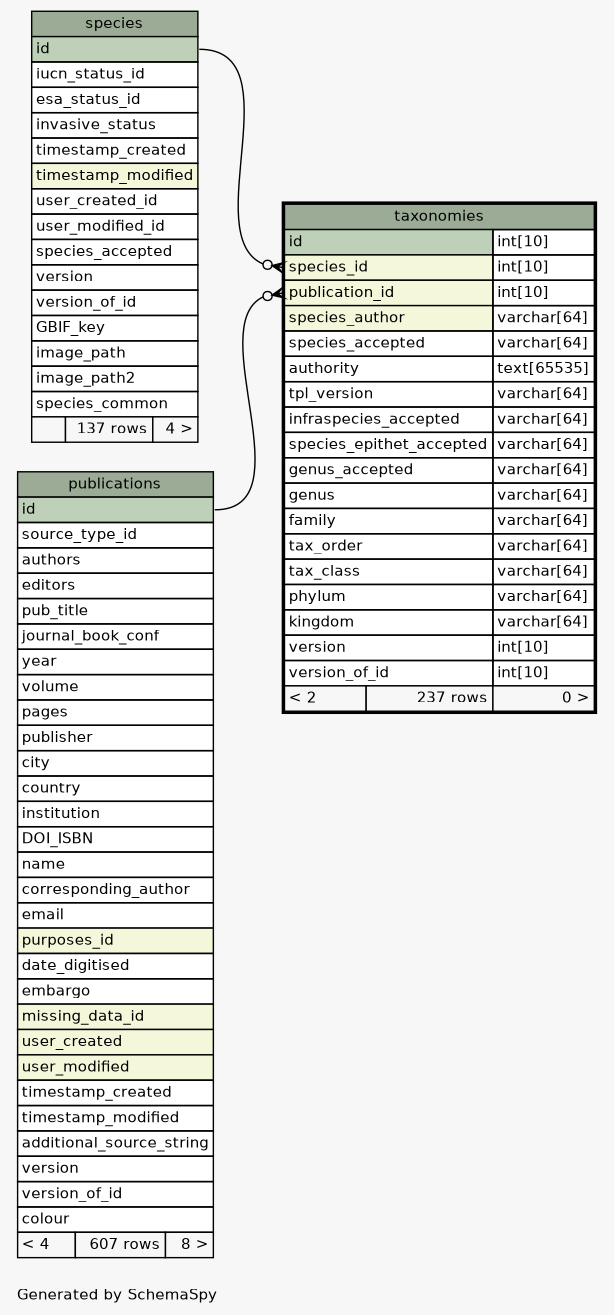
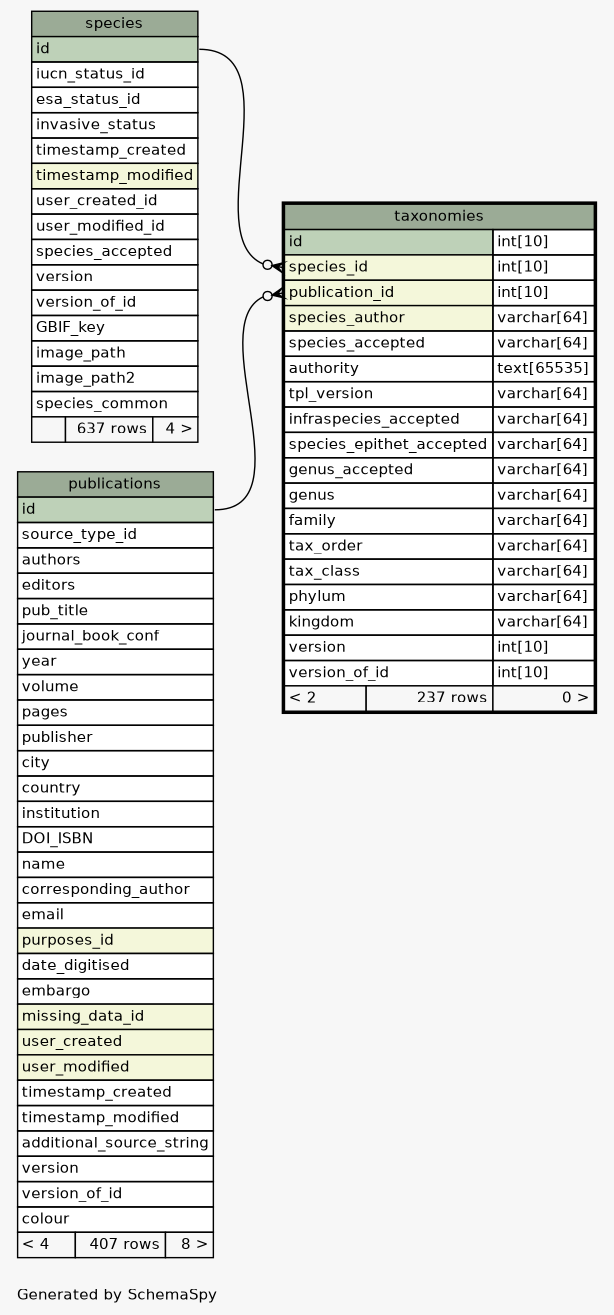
  digraph {
    bgcolor="#f7f7f7"
    fontname=Helvetica
    fontsize=11
    label="\nGenerated by SchemaSpy"
    labeljust=l
    nodesep=0.18
    rankdir=RL
    ranksep=0.46
    node [fontname=Helvetica fontsize=11 shape=plaintext]
    edge [arrowhead=none arrowsize=0.8 arrowtail=crowodot dir=back headport="id:e"]
    n1 [label=<     <TABLE BORDER="2" CELLBORDER="1" CELLSPACING="0" BGCOLOR="#ffffff">       <TR><TD COLSPAN="3" BGCOLOR="#9bab96" ALIGN="CENTER">taxonomies</TD></TR>       <TR><TD PORT="id" COLSPAN="2" BGCOLOR="#bed1b8" ALIGN="LEFT">id</TD><TD PORT="id.type" ALIGN="LEFT">int[10]</TD></TR>       <TR><TD PORT="species_id" COLSPAN="2" BGCOLOR="#f4f7da" ALIGN="LEFT">species_id</TD><TD PORT="species_id.type" ALIGN="LEFT">int[10]</TD></TR>       <TR><TD PORT="publication_id" COLSPAN="2" BGCOLOR="#f4f7da" ALIGN="LEFT">publication_id</TD><TD PORT="publication_id.type" ALIGN="LEFT">int[10]</TD></TR>       <TR><TD PORT="species_author" COLSPAN="2" BGCOLOR="#f4f7da" ALIGN="LEFT">species_author</TD><TD PORT="species_author.type" ALIGN="LEFT">varchar[64]</TD></TR>       <TR><TD PORT="species_accepted" COLSPAN="2" ALIGN="LEFT">species_accepted</TD><TD PORT="species_accepted.type" ALIGN="LEFT">varchar[64]</TD></TR>       <TR><TD PORT="authority" COLSPAN="2" ALIGN="LEFT">authority</TD><TD PORT="authority.type" ALIGN="LEFT">text[65535]</TD></TR>       <TR><TD PORT="tpl_version" COLSPAN="2" ALIGN="LEFT">tpl_version</TD><TD PORT="tpl_version.type" ALIGN="LEFT">varchar[64]</TD></TR>       <TR><TD PORT="infraspecies_accepted" COLSPAN="2" ALIGN="LEFT">infraspecies_accepted</TD><TD PORT="infraspecies_accepted.type" ALIGN="LEFT">varchar[64]</TD></TR>       <TR><TD PORT="species_epithet_accepted" COLSPAN="2" ALIGN="LEFT">species_epithet_accepted</TD><TD PORT="species_epithet_accepted.type" ALIGN="LEFT">varchar[64]</TD></TR>       <TR><TD PORT="genus_accepted" COLSPAN="2" ALIGN="LEFT">genus_accepted</TD><TD PORT="genus_accepted.type" ALIGN="LEFT">varchar[64]</TD></TR>       <TR><TD PORT="genus" COLSPAN="2" ALIGN="LEFT">genus</TD><TD PORT="genus.type" ALIGN="LEFT">varchar[64]</TD></TR>       <TR><TD PORT="family" COLSPAN="2" ALIGN="LEFT">family</TD><TD PORT="family.type" ALIGN="LEFT">varchar[64]</TD></TR>       <TR><TD PORT="tax_order" COLSPAN="2" ALIGN="LEFT">tax_order</TD><TD PORT="tax_order.type" ALIGN="LEFT">varchar[64]</TD></TR>       <TR><TD PORT="tax_class" COLSPAN="2" ALIGN="LEFT">tax_class</TD><TD PORT="tax_class.type" ALIGN="LEFT">varchar[64]</TD></TR>       <TR><TD PORT="phylum" COLSPAN="2" ALIGN="LEFT">phylum</TD><TD PORT="phylum.type" ALIGN="LEFT">varchar[64]</TD></TR>       <TR><TD PORT="kingdom" COLSPAN="2" ALIGN="LEFT">kingdom</TD><TD PORT="kingdom.type" ALIGN="LEFT">varchar[64]</TD></TR>       <TR><TD PORT="version" COLSPAN="2" ALIGN="LEFT">version</TD><TD PORT="version.type" ALIGN="LEFT">int[10]</TD></TR>       <TR><TD PORT="version_of_id" COLSPAN="2" ALIGN="LEFT">version_of_id</TD><TD PORT="version_of_id.type" ALIGN="LEFT">int[10]</TD></TR>       <TR><TD ALIGN="LEFT" BGCOLOR="#f7f7f7">&lt; 2</TD><TD ALIGN="RIGHT" BGCOLOR="#f7f7f7">237 rows</TD><TD ALIGN="RIGHT" BGCOLOR="#f7f7f7">0 &gt;</TD></TR>     </TABLE>>]
-   n2 [label=<     <TABLE BORDER="0" CELLBORDER="1" CELLSPACING="0" BGCOLOR="#ffffff">       <TR><TD COLSPAN="3" BGCOLOR="#9bab96" ALIGN="CENTER">publications</TD></TR>       <TR><TD PORT="id" COLSPAN="3" BGCOLOR="#bed1b8" ALIGN="LEFT">id</TD></TR>       <TR><TD PORT="source_type_id" COLSPAN="3" ALIGN="LEFT">source_type_id</TD></TR>       <TR><TD PORT="authors" COLSPAN="3" ALIGN="LEFT">authors</TD></TR>       <TR><TD PORT="editors" COLSPAN="3" ALIGN="LEFT">editors</TD></TR>       <TR><TD PORT="pub_title" COLSPAN="3" ALIGN="LEFT">pub_title</TD></TR>       <TR><TD PORT="journal_book_conf" COLSPAN="3" ALIGN="LEFT">journal_book_conf</TD></TR>       <TR><TD PORT="year" COLSPAN="3" ALIGN="LEFT">year</TD></TR>       <TR><TD PORT="volume" COLSPAN="3" ALIGN="LEFT">volume</TD></TR>       <TR><TD PORT="pages" COLSPAN="3" ALIGN="LEFT">pages</TD></TR>       <TR><TD PORT="publisher" COLSPAN="3" ALIGN="LEFT">publisher</TD></TR>       <TR><TD PORT="city" COLSPAN="3" ALIGN="LEFT">city</TD></TR>       <TR><TD PORT="country" COLSPAN="3" ALIGN="LEFT">country</TD></TR>       <TR><TD PORT="institution" COLSPAN="3" ALIGN="LEFT">institution</TD></TR>       <TR><TD PORT="DOI_ISBN" COLSPAN="3" ALIGN="LEFT">DOI_ISBN</TD></TR>       <TR><TD PORT="name" COLSPAN="3" ALIGN="LEFT">name</TD></TR>       <TR><TD PORT="corresponding_author" COLSPAN="3" ALIGN="LEFT">corresponding_author</TD></TR>       <TR><TD PORT="email" COLSPAN="3" ALIGN="LEFT">email</TD></TR>       <TR><TD PORT="purposes_id" COLSPAN="3" BGCOLOR="#f4f7da" ALIGN="LEFT">purposes_id</TD></TR>       <TR><TD PORT="date_digitised" COLSPAN="3" ALIGN="LEFT">date_digitised</TD></TR>       <TR><TD PORT="embargo" COLSPAN="3" ALIGN="LEFT">embargo</TD></TR>       <TR><TD PORT="missing_data_id" COLSPAN="3" BGCOLOR="#f4f7da" ALIGN="LEFT">missing_data_id</TD></TR>       <TR><TD PORT="user_created" COLSPAN="3" BGCOLOR="#f4f7da" ALIGN="LEFT">user_created</TD></TR>       <TR><TD PORT="user_modified" COLSPAN="3" BGCOLOR="#f4f7da" ALIGN="LEFT">user_modified</TD></TR>       <TR><TD PORT="timestamp_created" COLSPAN="3" ALIGN="LEFT">timestamp_created</TD></TR>       <TR><TD PORT="timestamp_modified" COLSPAN="3" ALIGN="LEFT">timestamp_modified</TD></TR>       <TR><TD PORT="additional_source_string" COLSPAN="3" ALIGN="LEFT">additional_source_string</TD></TR>       <TR><TD PORT="version" COLSPAN="3" ALIGN="LEFT">version</TD></TR>       <TR><TD PORT="version_of_id" COLSPAN="3" ALIGN="LEFT">version_of_id</TD></TR>       <TR><TD PORT="colour" COLSPAN="3" ALIGN="LEFT">colour</TD></TR>       <TR><TD ALIGN="LEFT" BGCOLOR="#f7f7f7">&lt; 4</TD><TD ALIGN="RIGHT" BGCOLOR="#f7f7f7">607 rows</TD><TD ALIGN="RIGHT" BGCOLOR="#f7f7f7">8 &gt;</TD></TR>     </TABLE>>]
-   n3 [label=<     <TABLE BORDER="0" CELLBORDER="1" CELLSPACING="0" BGCOLOR="#ffffff">       <TR><TD COLSPAN="3" BGCOLOR="#9bab96" ALIGN="CENTER">species</TD></TR>       <TR><TD PORT="id" COLSPAN="3" BGCOLOR="#bed1b8" ALIGN="LEFT">id</TD></TR>       <TR><TD PORT="iucn_status_id" COLSPAN="3" ALIGN="LEFT">iucn_status_id</TD></TR>       <TR><TD PORT="esa_status_id" COLSPAN="3" ALIGN="LEFT">esa_status_id</TD></TR>       <TR><TD PORT="invasive_status" COLSPAN="3" ALIGN="LEFT">invasive_status</TD></TR>       <TR><TD PORT="timestamp_created" COLSPAN="3" ALIGN="LEFT">timestamp_created</TD></TR>       <TR><TD PORT="timestamp_modified" COLSPAN="3" BGCOLOR="#f4f7da" ALIGN="LEFT">timestamp_modified</TD></TR>       <TR><TD PORT="user_created_id" COLSPAN="3" ALIGN="LEFT">user_created_id</TD></TR>       <TR><TD PORT="user_modified_id" COLSPAN="3" ALIGN="LEFT">user_modified_id</TD></TR>       <TR><TD PORT="species_accepted" COLSPAN="3" ALIGN="LEFT">species_accepted</TD></TR>       <TR><TD PORT="version" COLSPAN="3" ALIGN="LEFT">version</TD></TR>       <TR><TD PORT="version_of_id" COLSPAN="3" ALIGN="LEFT">version_of_id</TD></TR>       <TR><TD PORT="GBIF_key" COLSPAN="3" ALIGN="LEFT">GBIF_key</TD></TR>       <TR><TD PORT="image_path" COLSPAN="3" ALIGN="LEFT">image_path</TD></TR>       <TR><TD PORT="image_path2" COLSPAN="3" ALIGN="LEFT">image_path2</TD></TR>       <TR><TD PORT="species_common" COLSPAN="3" ALIGN="LEFT">species_common</TD></TR>       <TR><TD ALIGN="LEFT" BGCOLOR="#f7f7f7">  </TD><TD ALIGN="RIGHT" BGCOLOR="#f7f7f7">137 rows</TD><TD ALIGN="RIGHT" BGCOLOR="#f7f7f7">4 &gt;</TD></TR>     </TABLE>>]
+   n2 [label=<     <TABLE BORDER="0" CELLBORDER="1" CELLSPACING="0" BGCOLOR="#ffffff">       <TR><TD COLSPAN="3" BGCOLOR="#9bab96" ALIGN="CENTER">publications</TD></TR>       <TR><TD PORT="id" COLSPAN="3" BGCOLOR="#bed1b8" ALIGN="LEFT">id</TD></TR>       <TR><TD PORT="source_type_id" COLSPAN="3" ALIGN="LEFT">source_type_id</TD></TR>       <TR><TD PORT="authors" COLSPAN="3" ALIGN="LEFT">authors</TD></TR>       <TR><TD PORT="editors" COLSPAN="3" ALIGN="LEFT">editors</TD></TR>       <TR><TD PORT="pub_title" COLSPAN="3" ALIGN="LEFT">pub_title</TD></TR>       <TR><TD PORT="journal_book_conf" COLSPAN="3" ALIGN="LEFT">journal_book_conf</TD></TR>       <TR><TD PORT="year" COLSPAN="3" ALIGN="LEFT">year</TD></TR>       <TR><TD PORT="volume" COLSPAN="3" ALIGN="LEFT">volume</TD></TR>       <TR><TD PORT="pages" COLSPAN="3" ALIGN="LEFT">pages</TD></TR>       <TR><TD PORT="publisher" COLSPAN="3" ALIGN="LEFT">publisher</TD></TR>       <TR><TD PORT="city" COLSPAN="3" ALIGN="LEFT">city</TD></TR>       <TR><TD PORT="country" COLSPAN="3" ALIGN="LEFT">country</TD></TR>       <TR><TD PORT="institution" COLSPAN="3" ALIGN="LEFT">institution</TD></TR>       <TR><TD PORT="DOI_ISBN" COLSPAN="3" ALIGN="LEFT">DOI_ISBN</TD></TR>       <TR><TD PORT="name" COLSPAN="3" ALIGN="LEFT">name</TD></TR>       <TR><TD PORT="corresponding_author" COLSPAN="3" ALIGN="LEFT">corresponding_author</TD></TR>       <TR><TD PORT="email" COLSPAN="3" ALIGN="LEFT">email</TD></TR>       <TR><TD PORT="purposes_id" COLSPAN="3" BGCOLOR="#f4f7da" ALIGN="LEFT">purposes_id</TD></TR>       <TR><TD PORT="date_digitised" COLSPAN="3" ALIGN="LEFT">date_digitised</TD></TR>       <TR><TD PORT="embargo" COLSPAN="3" ALIGN="LEFT">embargo</TD></TR>       <TR><TD PORT="missing_data_id" COLSPAN="3" BGCOLOR="#f4f7da" ALIGN="LEFT">missing_data_id</TD></TR>       <TR><TD PORT="user_created" COLSPAN="3" BGCOLOR="#f4f7da" ALIGN="LEFT">user_created</TD></TR>       <TR><TD PORT="user_modified" COLSPAN="3" BGCOLOR="#f4f7da" ALIGN="LEFT">user_modified</TD></TR>       <TR><TD PORT="timestamp_created" COLSPAN="3" ALIGN="LEFT">timestamp_created</TD></TR>       <TR><TD PORT="timestamp_modified" COLSPAN="3" ALIGN="LEFT">timestamp_modified</TD></TR>       <TR><TD PORT="additional_source_string" COLSPAN="3" ALIGN="LEFT">additional_source_string</TD></TR>       <TR><TD PORT="version" COLSPAN="3" ALIGN="LEFT">version</TD></TR>       <TR><TD PORT="version_of_id" COLSPAN="3" ALIGN="LEFT">version_of_id</TD></TR>       <TR><TD PORT="colour" COLSPAN="3" ALIGN="LEFT">colour</TD></TR>       <TR><TD ALIGN="LEFT" BGCOLOR="#f7f7f7">&lt; 4</TD><TD ALIGN="RIGHT" BGCOLOR="#f7f7f7">407 rows</TD><TD ALIGN="RIGHT" BGCOLOR="#f7f7f7">8 &gt;</TD></TR>     </TABLE>>]
+   n3 [label=<     <TABLE BORDER="0" CELLBORDER="1" CELLSPACING="0" BGCOLOR="#ffffff">       <TR><TD COLSPAN="3" BGCOLOR="#9bab96" ALIGN="CENTER">species</TD></TR>       <TR><TD PORT="id" COLSPAN="3" BGCOLOR="#bed1b8" ALIGN="LEFT">id</TD></TR>       <TR><TD PORT="iucn_status_id" COLSPAN="3" ALIGN="LEFT">iucn_status_id</TD></TR>       <TR><TD PORT="esa_status_id" COLSPAN="3" ALIGN="LEFT">esa_status_id</TD></TR>       <TR><TD PORT="invasive_status" COLSPAN="3" ALIGN="LEFT">invasive_status</TD></TR>       <TR><TD PORT="timestamp_created" COLSPAN="3" ALIGN="LEFT">timestamp_created</TD></TR>       <TR><TD PORT="timestamp_modified" COLSPAN="3" BGCOLOR="#f4f7da" ALIGN="LEFT">timestamp_modified</TD></TR>       <TR><TD PORT="user_created_id" COLSPAN="3" ALIGN="LEFT">user_created_id</TD></TR>       <TR><TD PORT="user_modified_id" COLSPAN="3" ALIGN="LEFT">user_modified_id</TD></TR>       <TR><TD PORT="species_accepted" COLSPAN="3" ALIGN="LEFT">species_accepted</TD></TR>       <TR><TD PORT="version" COLSPAN="3" ALIGN="LEFT">version</TD></TR>       <TR><TD PORT="version_of_id" COLSPAN="3" ALIGN="LEFT">version_of_id</TD></TR>       <TR><TD PORT="GBIF_key" COLSPAN="3" ALIGN="LEFT">GBIF_key</TD></TR>       <TR><TD PORT="image_path" COLSPAN="3" ALIGN="LEFT">image_path</TD></TR>       <TR><TD PORT="image_path2" COLSPAN="3" ALIGN="LEFT">image_path2</TD></TR>       <TR><TD PORT="species_common" COLSPAN="3" ALIGN="LEFT">species_common</TD></TR>       <TR><TD ALIGN="LEFT" BGCOLOR="#f7f7f7">  </TD><TD ALIGN="RIGHT" BGCOLOR="#f7f7f7">637 rows</TD><TD ALIGN="RIGHT" BGCOLOR="#f7f7f7">4 &gt;</TD></TR>     </TABLE>>]
    n1 -> n2 [tailport="publication_id:w"]
    n1 -> n3 [tailport="species_id:w"]
  }
